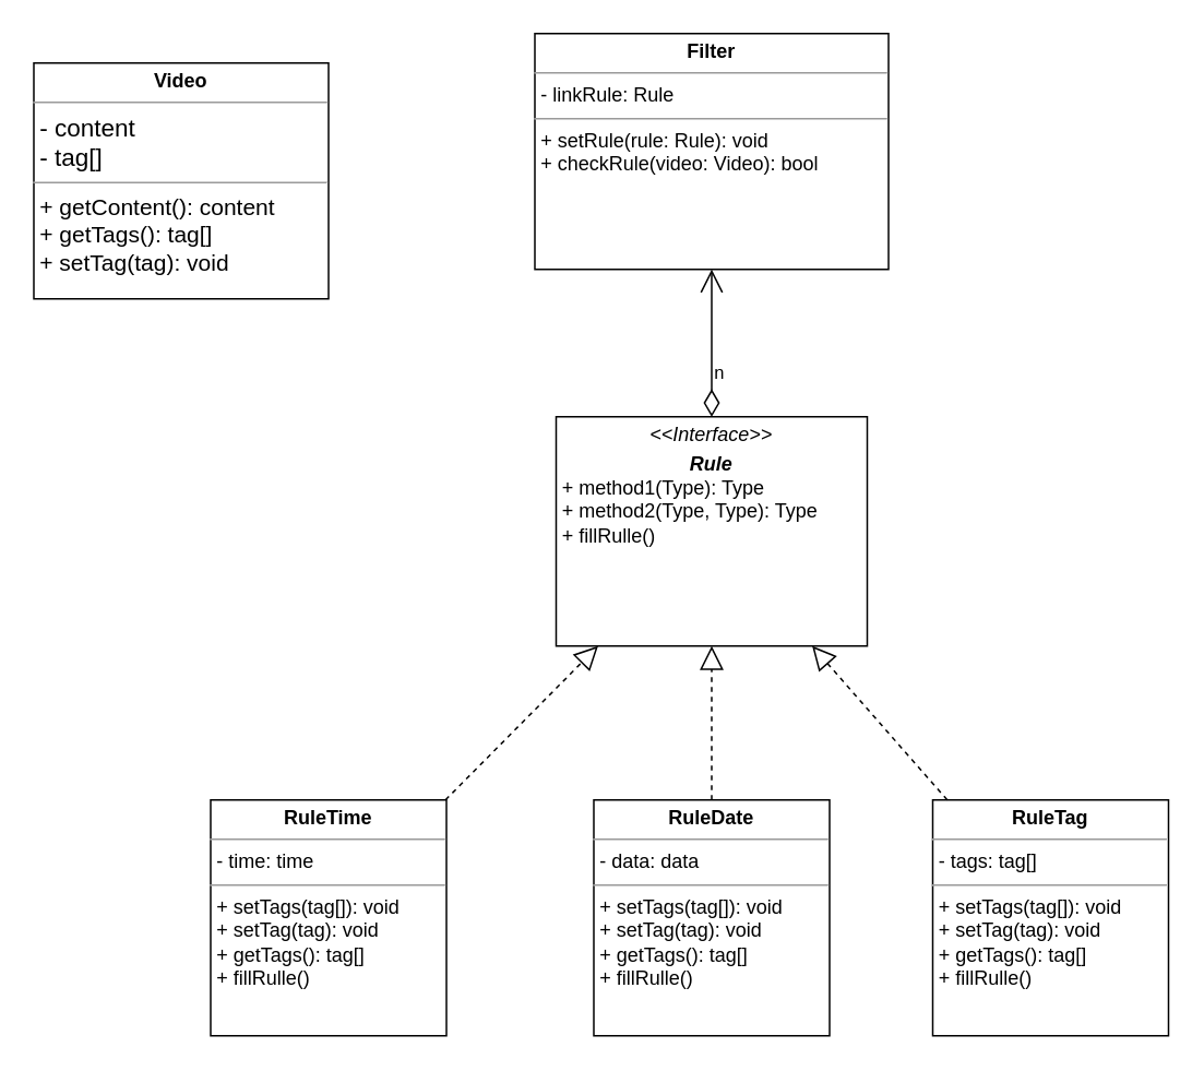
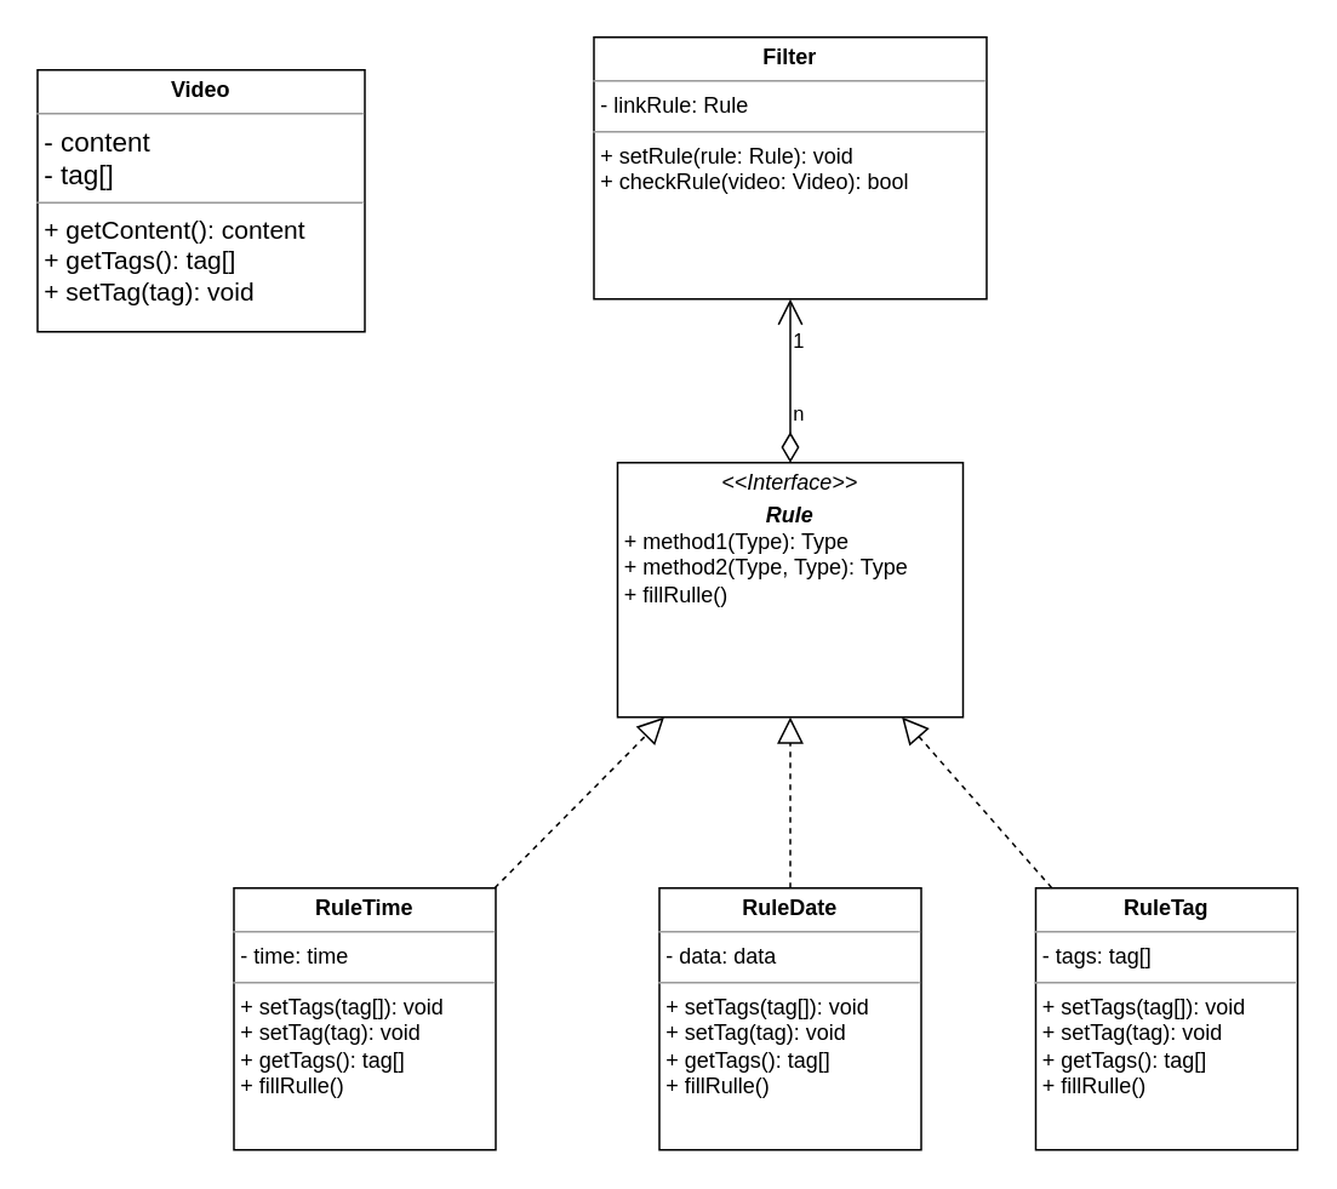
  <mxCell id="0" />
  <mxCell id="1" parent="0" />
  <mxCell id="2" value="&lt;p style=&quot;margin: 0px ; margin-top: 4px ; text-align: center&quot;&gt;&lt;b&gt;RuleTag&lt;/b&gt;&lt;/p&gt;&lt;hr size=&quot;1&quot;&gt;&lt;p style=&quot;margin: 0px ; margin-left: 4px&quot;&gt;- tags: tag[]&lt;/p&gt;&lt;hr size=&quot;1&quot;&gt;&lt;p style=&quot;margin: 0px ; margin-left: 4px&quot;&gt;+ setTags(tag[]): void&lt;/p&gt;&lt;p style=&quot;margin: 0px ; margin-left: 4px&quot;&gt;+ setTag(tag): void&lt;/p&gt;&lt;p style=&quot;margin: 0px ; margin-left: 4px&quot;&gt;+ getTags(): tag[]&lt;/p&gt;&lt;p style=&quot;margin: 0px ; margin-left: 4px&quot;&gt;+ fillRulle()&lt;br&gt;&lt;/p&gt;" style="verticalAlign=top;align=left;overflow=fill;fontSize=12;fontFamily=Helvetica;html=1;" parent="1" vertex="1"><mxGeometry x="569" y="488" width="144" height="144" as="geometry" /></mxCell>
  <mxCell id="3" value="&lt;p style=&quot;margin: 0px ; margin-top: 4px ; text-align: center&quot;&gt;&lt;b&gt;Filter&lt;/b&gt;&lt;/p&gt;&lt;hr size=&quot;1&quot;&gt;&lt;p style=&quot;margin: 0px ; margin-left: 4px&quot;&gt;- linkRule: Rule&lt;/p&gt;&lt;hr size=&quot;1&quot;&gt;&lt;p style=&quot;margin: 0px ; margin-left: 4px&quot;&gt;+ setRule(rule: Rule): void&lt;/p&gt;&lt;p style=&quot;margin: 0px ; margin-left: 4px&quot;&gt;+ checkRule(video: Video): bool&lt;/p&gt;" style="verticalAlign=top;align=left;overflow=fill;fontSize=12;fontFamily=Helvetica;html=1;" parent="1" vertex="1"><mxGeometry x="326" y="20" width="216" height="144" as="geometry" /></mxCell>
  <mxCell id="4" value="&lt;p style=&quot;margin: 0px ; margin-top: 4px ; text-align: center&quot;&gt;&lt;b&gt;Video&lt;/b&gt;&lt;/p&gt;&lt;hr size=&quot;1&quot;&gt;&lt;p style=&quot;margin: 0px ; margin-left: 4px&quot;&gt;&lt;span style=&quot;font-size: 15px&quot;&gt;- content&lt;/span&gt;&lt;br style=&quot;padding: 0px ; margin: 0px ; font-size: 15px&quot;&gt;&lt;span style=&quot;font-size: 15px&quot;&gt;- tag[]&lt;/span&gt;&lt;br&gt;&lt;/p&gt;&lt;hr size=&quot;1&quot;&gt;&lt;p style=&quot;margin: 0px ; margin-left: 4px&quot;&gt;&lt;span style=&quot;font-size: 14px&quot;&gt;+ getContent(): content&lt;/span&gt;&lt;br style=&quot;padding: 0px ; margin: 0px ; font-size: 14px&quot;&gt;&lt;span style=&quot;font-size: 14px&quot;&gt;+ getTags(): tag[]&lt;/span&gt;&lt;br&gt;&lt;/p&gt;&lt;p style=&quot;margin: 0px ; margin-left: 4px&quot;&gt;&lt;span style=&quot;font-size: 14px&quot;&gt;+ setTag(tag): void&lt;/span&gt;&lt;span style=&quot;font-size: 14px&quot;&gt;&lt;br&gt;&lt;/span&gt;&lt;/p&gt;&lt;p style=&quot;margin: 0px ; margin-left: 4px&quot;&gt;&lt;span style=&quot;font-size: 14px&quot;&gt;&lt;br&gt;&lt;/span&gt;&lt;/p&gt;" style="verticalAlign=top;align=left;overflow=fill;fontSize=12;fontFamily=Helvetica;html=1;" parent="1" vertex="1"><mxGeometry x="20" y="38" width="180" height="144" as="geometry" /></mxCell>
  <mxCell id="5" value="&lt;p style=&quot;margin: 0px ; margin-top: 4px ; text-align: center&quot;&gt;&lt;i&gt;&amp;lt;&amp;lt;Interface&amp;gt;&amp;gt;&lt;/i&gt;&lt;br&gt;&lt;/p&gt;&lt;p style=&quot;margin: 0px ; margin-top: 4px ; text-align: center&quot;&gt;&lt;i&gt;&lt;b&gt;Rule&lt;/b&gt;&lt;/i&gt;&lt;/p&gt;&lt;p style=&quot;margin: 0px ; margin-left: 4px&quot;&gt;&lt;/p&gt;&lt;p style=&quot;margin: 0px ; margin-left: 4px&quot;&gt;+ method1(Type): Type&lt;br&gt;+ method2(Type, Type): Type&lt;/p&gt;&lt;p style=&quot;margin: 0px ; margin-left: 4px&quot;&gt;+ fillRulle()&lt;/p&gt;" style="verticalAlign=top;align=left;overflow=fill;fontSize=12;fontFamily=Helvetica;html=1;" vertex="1" parent="1"><mxGeometry x="339" y="254" width="190" height="140" as="geometry" /></mxCell>
  <mxCell id="6" value="&lt;p style=&quot;margin: 0px ; margin-top: 4px ; text-align: center&quot;&gt;&lt;b&gt;RuleDate&lt;/b&gt;&lt;/p&gt;&lt;hr size=&quot;1&quot;&gt;&lt;p style=&quot;margin: 0px ; margin-left: 4px&quot;&gt;- data: data&lt;/p&gt;&lt;hr size=&quot;1&quot;&gt;&lt;p style=&quot;margin: 0px ; margin-left: 4px&quot;&gt;+ setTags(tag[]): void&lt;/p&gt;&lt;p style=&quot;margin: 0px ; margin-left: 4px&quot;&gt;+ setTag(tag): void&lt;/p&gt;&lt;p style=&quot;margin: 0px ; margin-left: 4px&quot;&gt;+ getTags(): tag[]&lt;/p&gt;&lt;p style=&quot;margin: 0px ; margin-left: 4px&quot;&gt;+ fillRulle()&lt;br&gt;&lt;/p&gt;" style="verticalAlign=top;align=left;overflow=fill;fontSize=12;fontFamily=Helvetica;html=1;" vertex="1" parent="1"><mxGeometry x="362" y="488" width="144" height="144" as="geometry" /></mxCell>
  <mxCell id="7" value="&lt;p style=&quot;margin: 0px ; margin-top: 4px ; text-align: center&quot;&gt;&lt;b&gt;RuleTime&lt;/b&gt;&lt;/p&gt;&lt;hr size=&quot;1&quot;&gt;&lt;p style=&quot;margin: 0px ; margin-left: 4px&quot;&gt;- time: time&lt;/p&gt;&lt;hr size=&quot;1&quot;&gt;&lt;p style=&quot;margin: 0px ; margin-left: 4px&quot;&gt;+ setTags(tag[]): void&lt;/p&gt;&lt;p style=&quot;margin: 0px ; margin-left: 4px&quot;&gt;+ setTag(tag): void&lt;/p&gt;&lt;p style=&quot;margin: 0px ; margin-left: 4px&quot;&gt;+ getTags(): tag[]&lt;/p&gt;&lt;p style=&quot;margin: 0px ; margin-left: 4px&quot;&gt;+ fillRulle()&lt;br&gt;&lt;/p&gt;" style="verticalAlign=top;align=left;overflow=fill;fontSize=12;fontFamily=Helvetica;html=1;" vertex="1" parent="1"><mxGeometry x="128" y="488" width="144" height="144" as="geometry" /></mxCell>
  <mxCell id="8" value="" style="endArrow=block;dashed=1;endFill=0;endSize=12;html=1;rounded=0;" edge="1" parent="1" source="7" target="5"><mxGeometry width="160" relative="1" as="geometry"><mxPoint x="317" y="317" as="sourcePoint" /><mxPoint x="477" y="317" as="targetPoint" /></mxGeometry></mxCell>
  <mxCell id="9" value="" style="endArrow=block;dashed=1;endFill=0;endSize=12;html=1;rounded=0;exitX=0.5;exitY=0;exitDx=0;exitDy=0;" edge="1" parent="1" source="6" target="5"><mxGeometry width="160" relative="1" as="geometry"><mxPoint x="299.153" y="497" as="sourcePoint" /><mxPoint x="381.602" y="403" as="targetPoint" /></mxGeometry></mxCell>
  <mxCell id="10" value="" style="endArrow=block;dashed=1;endFill=0;endSize=12;html=1;rounded=0;" edge="1" parent="1" source="2" target="5"><mxGeometry width="160" relative="1" as="geometry"><mxPoint x="308.153" y="506" as="sourcePoint" /><mxPoint x="470" y="398" as="targetPoint" /></mxGeometry></mxCell>
  <mxCell id="11" value="n" style="endArrow=open;html=1;endSize=12;startArrow=diamondThin;startSize=14;startFill=0;edgeStyle=orthogonalEdgeStyle;align=left;verticalAlign=bottom;rounded=0;entryX=0.5;entryY=1;entryDx=0;entryDy=0;exitX=0.5;exitY=0;exitDx=0;exitDy=0;" edge="1" parent="1" source="5" target="3"><mxGeometry x="-0.6" relative="1" as="geometry"><mxPoint x="317" y="317" as="sourcePoint" /><mxPoint x="477" y="317" as="targetPoint" /><mxPoint as="offset" /></mxGeometry></mxCell>
+ <mxCell id="12" value="&lt;font face=&quot;helvetica&quot;&gt;&lt;span style=&quot;font-size: 11px ; background-color: rgb(255 , 255 , 255)&quot;&gt;1&lt;/span&gt;&lt;/font&gt;" style="text;whiteSpace=wrap;html=1;" vertex="1" parent="1"><mxGeometry x="434" y="173" width="27" height="27" as="geometry" /></mxCell>
